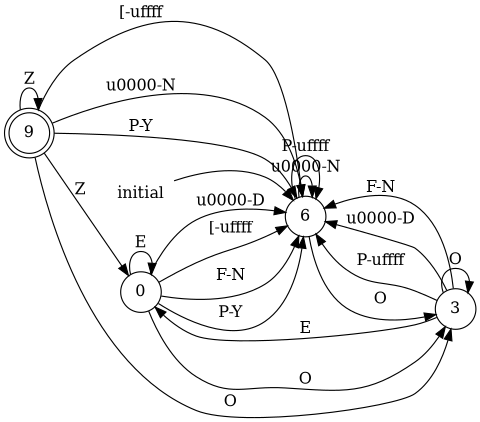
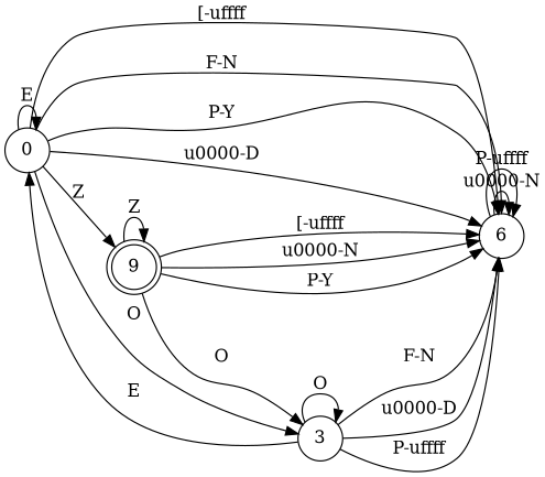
  digraph {
    rankdir=LR
    node [shape=circle]
    0
    n2 [label=6]
    n3 [label=9 shape=doublecircle]
    3
-   initial [shape=plaintext]
    0 -> 0 [label=E]
    0 -> n2 [label="[-\uffff"]
    0 -> n2 [label="F-N"]
    0 -> n2 [label="P-Y"]
    0 -> n2 [label="\u0000-D"]
-   n3 -> 0 [label=Z]
+   0 -> n3 [label=Z]
    0 -> 3 [label=O]
    n2 -> n2 [label="\u0000-N"]
    n2 -> n2 [label="P-\uffff"]
-   n2 -> 3 [label=O]
    n3 -> n2 [label="[-\uffff"]
    n3 -> n2 [label="\u0000-N"]
    n3 -> n2 [label="P-Y"]
    n3 -> n3 [label=Z]
    n3 -> 3 [label=O]
    3 -> 0 [label=E]
    3 -> n2 [label="F-N"]
    3 -> n2 [label="\u0000-D"]
    3 -> n2 [label="P-\uffff"]
    3 -> 3 [label=O]
-   initial -> n2
  }
